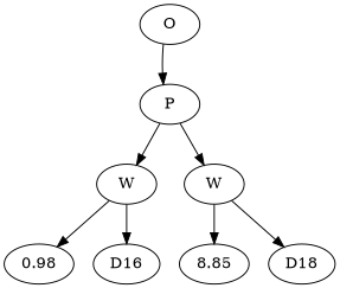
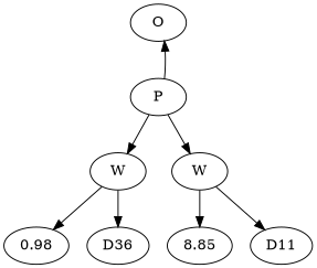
  digraph {
    n1 [label=O]
    n2 [label=P]
    n3 [label=W]
    n4 [label=W]
    n5 [label=0.98]
-   n6 [label=D16]
+   n6 [label=D36]
    n7 [label=8.85]
-   n8 [label=D18]
-   n1 -> n2
+   n8 [label=D11]
+   n2 -> n1
    n2 -> n3
    n2 -> n4
    n3 -> n5
    n3 -> n6
    n4 -> n7
    n4 -> n8
  }
